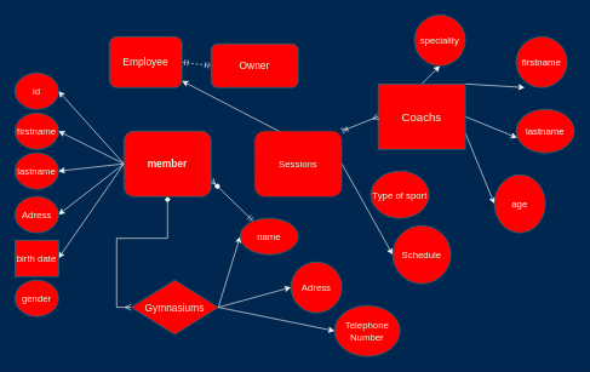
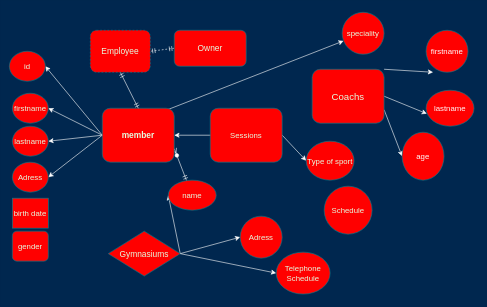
  <mxCell id="0" />
  <mxCell id="1" parent="0" />
  <mxCell id="2" style="edgeStyle=none;rounded=0;orthogonalLoop=1;jettySize=auto;html=1;exitX=0;exitY=0.5;exitDx=0;exitDy=0;entryX=1;entryY=0.5;entryDx=0;entryDy=0;labelBackgroundColor=#114B5F;fontColor=#E4FDE1;strokeColor=#FFFFFF;" parent="1" source="9" target="10" edge="1"><mxGeometry relative="1" as="geometry" /></mxCell>
  <mxCell id="3" style="edgeStyle=none;rounded=0;orthogonalLoop=1;jettySize=auto;html=1;exitX=0;exitY=0.5;exitDx=0;exitDy=0;entryX=1;entryY=0.5;entryDx=0;entryDy=0;labelBackgroundColor=#114B5F;fontColor=#E4FDE1;strokeColor=#FFFFFF;" parent="1" source="9" target="14" edge="1"><mxGeometry relative="1" as="geometry" /></mxCell>
  <mxCell id="4" style="edgeStyle=none;rounded=0;orthogonalLoop=1;jettySize=auto;html=1;exitX=0;exitY=0.5;exitDx=0;exitDy=0;entryX=1;entryY=0.5;entryDx=0;entryDy=0;labelBackgroundColor=#114B5F;fontColor=#E4FDE1;strokeColor=#FFFFFF;" parent="1" source="9" target="15" edge="1"><mxGeometry relative="1" as="geometry" /></mxCell>
  <mxCell id="5" style="edgeStyle=none;rounded=0;orthogonalLoop=1;jettySize=auto;html=1;exitX=0;exitY=0.5;exitDx=0;exitDy=0;entryX=1;entryY=0.5;entryDx=0;entryDy=0;labelBackgroundColor=#114B5F;fontColor=#E4FDE1;strokeColor=#FFFFFF;" parent="1" source="9" target="16" edge="1"><mxGeometry relative="1" as="geometry" /></mxCell>
- <mxCell id="6" style="edgeStyle=none;rounded=0;orthogonalLoop=1;jettySize=auto;html=1;exitX=0;exitY=0.5;exitDx=0;exitDy=0;entryX=1;entryY=0.5;entryDx=0;entryDy=0;labelBackgroundColor=#114B5F;fontColor=#E4FDE1;strokeColor=#FFFFFF;" parent="1" source="9" target="13" edge="1"><mxGeometry relative="1" as="geometry" /></mxCell>
- <mxCell id="7" style="edgeStyle=orthogonalEdgeStyle;rounded=0;orthogonalLoop=1;jettySize=auto;html=1;exitX=0.5;exitY=1;exitDx=0;exitDy=0;entryX=0;entryY=0.5;entryDx=0;entryDy=0;startArrow=diamond;startFill=1;endArrow=ERmany;endFill=0;labelBackgroundColor=#114B5F;fontColor=#E4FDE1;strokeColor=#FFFFFF;" parent="1" source="9" target="27" edge="1"><mxGeometry relative="1" as="geometry" /></mxCell>
+ <mxCell id="6" style="edgeStyle=none;rounded=0;orthogonalLoop=1;jettySize=auto;html=1;exitX=0;exitY=0.5;exitDx=0;exitDy=0;labelBackgroundColor=#114B5F;fontColor=#E4FDE1;strokeColor=#FFFFFF;" parent="1" source="9" target="42" edge="1"><mxGeometry relative="1" as="geometry" /></mxCell>
  <mxCell id="8" style="rounded=0;orthogonalLoop=1;jettySize=auto;html=1;exitX=1;exitY=0.75;exitDx=0;exitDy=0;startArrow=ERzeroToMany;startFill=1;endArrow=ERmandOne;endFill=0;labelBackgroundColor=#114B5F;fontColor=#E4FDE1;strokeColor=#FFFFFF;" parent="1" source="9" target="30" edge="1"><mxGeometry relative="1" as="geometry" /></mxCell>
  <mxCell id="9" value="&lt;b style=&quot;font-size: 14px;&quot;&gt;member&lt;/b&gt;" style="rounded=1;whiteSpace=wrap;html=1;strokeColor=#028090;fontColor=#E4FDE1;fillColor=#FF0000;fontSize=14;" parent="1" vertex="1"><mxGeometry x="170" y="180" width="120" height="90" as="geometry" /></mxCell>
- <mxCell id="10" value="id" style="ellipse;whiteSpace=wrap;html=1;strokeColor=#028090;fontColor=#E4FDE1;fillColor=#FF0000;fontSize=13;" parent="1" vertex="1"><mxGeometry x="20" y="100" width="60" height="50" as="geometry" /></mxCell>
+ <mxCell id="10" value="id" style="ellipse;whiteSpace=wrap;html=1;strokeColor=#028090;fontColor=#E4FDE1;fillColor=#FF0000;fontSize=13;" parent="1" vertex="1"><mxGeometry x="15" y="85" width="60" height="50" as="geometry" /></mxCell>
  <mxCell id="11" value="firstname" style="ellipse;whiteSpace=wrap;html=1;strokeColor=#028090;fontColor=#FFFFFF;fontSize=13;fillColor=#FF0000;" parent="1" vertex="1"><mxGeometry x="710" y="50" width="70" height="70" as="geometry" /></mxCell>
- <mxCell id="12" value="gender" style="ellipse;whiteSpace=wrap;html=1;strokeColor=#028090;fontColor=#E4FDE1;fillColor=#FF0000;fontSize=13;" parent="1" vertex="1"><mxGeometry x="20" y="385" width="60" height="50" as="geometry" /></mxCell>
+ <mxCell id="12" value="gender" style="whiteSpace=wrap;html=1;strokeColor=#028090;fontColor=#E4FDE1;fillColor=#FF0000;fontSize=13;rounded=1;" parent="1" vertex="1"><mxGeometry x="20" y="385" width="60" height="50" as="geometry" /></mxCell>
  <mxCell id="13" value="birth date" style="whiteSpace=wrap;html=1;strokeColor=#028090;fontColor=#E4FDE1;fillColor=#FF0000;fontSize=13;rounded=0;" parent="1" vertex="1"><mxGeometry x="20" y="330" width="60" height="50" as="geometry" /></mxCell>
  <mxCell id="14" value="firstname" style="ellipse;whiteSpace=wrap;html=1;strokeColor=#028090;fontColor=#E4FDE1;fillColor=#FF0000;fontSize=13;" parent="1" vertex="1"><mxGeometry x="20" y="155" width="60" height="50" as="geometry" /></mxCell>
  <mxCell id="15" value="lastname" style="ellipse;whiteSpace=wrap;html=1;strokeColor=#028090;fontColor=#E4FDE1;fillColor=#FF0000;fontSize=13;" parent="1" vertex="1"><mxGeometry x="20" y="210" width="60" height="50" as="geometry" /></mxCell>
  <mxCell id="16" value="Adress" style="ellipse;whiteSpace=wrap;html=1;strokeColor=#028090;fontColor=#E4FDE1;fillColor=#FF0000;fontSize=13;" parent="1" vertex="1"><mxGeometry x="20" y="270" width="60" height="50" as="geometry" /></mxCell>
- <mxCell id="17" style="edgeStyle=none;rounded=1;sketch=0;orthogonalLoop=1;jettySize=auto;html=1;exitX=0.5;exitY=0;exitDx=0;exitDy=0;entryX=0.5;entryY=1;entryDx=0;entryDy=0;startArrow=none;startFill=0;endArrow=classic;endFill=1;fillColor=#F45B69;fontColor=#E4FDE1;strokeColor=#FFFFFF;" parent="1" source="21" target="42" edge="1"><mxGeometry relative="1" as="geometry" /></mxCell>
  <mxCell id="18" style="edgeStyle=none;rounded=1;sketch=0;orthogonalLoop=1;jettySize=auto;html=1;exitX=1;exitY=0;exitDx=0;exitDy=0;entryX=0.167;entryY=1;entryDx=0;entryDy=0;entryPerimeter=0;startArrow=none;startFill=0;endArrow=classic;endFill=1;fillColor=#F45B69;fontColor=#E4FDE1;strokeColor=#FFFFFF;" parent="1" source="21" target="11" edge="1"><mxGeometry relative="1" as="geometry" /></mxCell>
  <mxCell id="19" style="edgeStyle=none;rounded=1;sketch=0;orthogonalLoop=1;jettySize=auto;html=1;exitX=1;exitY=0.5;exitDx=0;exitDy=0;entryX=0.016;entryY=0.652;entryDx=0;entryDy=0;entryPerimeter=0;startArrow=none;startFill=0;endArrow=classic;endFill=1;fillColor=#F45B69;fontColor=#E4FDE1;strokeColor=#FFFFFF;" parent="1" source="21" target="22" edge="1"><mxGeometry relative="1" as="geometry" /></mxCell>
  <mxCell id="20" style="edgeStyle=none;rounded=1;sketch=0;orthogonalLoop=1;jettySize=auto;html=1;exitX=1;exitY=0.75;exitDx=0;exitDy=0;entryX=0;entryY=0.5;entryDx=0;entryDy=0;startArrow=none;startFill=0;endArrow=classic;endFill=1;fillColor=#F45B69;fontColor=#E4FDE1;strokeColor=#FFFFFF;" parent="1" source="21" target="23" edge="1"><mxGeometry relative="1" as="geometry" /></mxCell>
- <mxCell id="21" value="Coachs" style="whiteSpace=wrap;html=1;strokeColor=#028090;fontColor=#E4FDE1;fillColor=#FF0000;fontSize=16;rounded=0;" parent="1" vertex="1"><mxGeometry x="520" y="115" width="120" height="90" as="geometry" /></mxCell>
+ <mxCell id="21" value="Coachs" style="rounded=1;whiteSpace=wrap;html=1;strokeColor=#028090;fontColor=#E4FDE1;fillColor=#FF0000;fontSize=16;" parent="1" vertex="1"><mxGeometry x="520" y="115" width="120" height="90" as="geometry" /></mxCell>
  <mxCell id="22" value="lastname" style="ellipse;whiteSpace=wrap;html=1;strokeColor=#028090;fontColor=#FFFFFF;fontSize=13;fillColor=#FF0000;" parent="1" vertex="1"><mxGeometry x="710" y="150" width="80" height="60" as="geometry" /></mxCell>
- <mxCell id="23" value="age" style="ellipse;whiteSpace=wrap;html=1;strokeColor=#028090;fontColor=#FFFFFF;fontSize=13;fillColor=#FF0000;" parent="1" vertex="1"><mxGeometry x="680" y="240" width="70" height="80" as="geometry" /></mxCell>
+ <mxCell id="23" value="age" style="ellipse;whiteSpace=wrap;html=1;strokeColor=#028090;fontColor=#FFFFFF;fontSize=13;fillColor=#FF0000;" parent="1" vertex="1"><mxGeometry x="670" y="220" width="70" height="80" as="geometry" /></mxCell>
  <mxCell id="24" style="edgeStyle=none;rounded=0;orthogonalLoop=1;jettySize=auto;html=1;exitX=1;exitY=0.5;exitDx=0;exitDy=0;entryX=0;entryY=0.5;entryDx=0;entryDy=0;labelBackgroundColor=#114B5F;fontColor=#E4FDE1;strokeColor=#FFFFFF;" parent="1" source="27" target="30" edge="1"><mxGeometry relative="1" as="geometry" /></mxCell>
  <mxCell id="25" style="edgeStyle=none;rounded=0;orthogonalLoop=1;jettySize=auto;html=1;exitX=1;exitY=0.5;exitDx=0;exitDy=0;entryX=0;entryY=0.5;entryDx=0;entryDy=0;labelBackgroundColor=#114B5F;fontColor=#E4FDE1;strokeColor=#FFFFFF;" parent="1" source="27" target="29" edge="1"><mxGeometry relative="1" as="geometry" /></mxCell>
  <mxCell id="26" style="edgeStyle=none;rounded=0;orthogonalLoop=1;jettySize=auto;html=1;exitX=1;exitY=0.5;exitDx=0;exitDy=0;entryX=0;entryY=0.5;entryDx=0;entryDy=0;labelBackgroundColor=#114B5F;fontColor=#E4FDE1;strokeColor=#FFFFFF;" parent="1" source="27" target="28" edge="1"><mxGeometry relative="1" as="geometry" /></mxCell>
  <mxCell id="27" value="Gymnasiums" style="rhombus;whiteSpace=wrap;html=1;strokeColor=#028090;fontColor=#E4FDE1;fillColor=#FF0000;fontSize=14;" parent="1" vertex="1"><mxGeometry x="180" y="385" width="120" height="75" as="geometry" /></mxCell>
- <mxCell id="28" value="Telephone Number" style="ellipse;whiteSpace=wrap;html=1;strokeColor=#028090;fontColor=#E4FDE1;fontSize=13;fillColor=#FF0000;" parent="1" vertex="1"><mxGeometry x="460" y="420" width="90" height="70" as="geometry" /></mxCell>
+ <mxCell id="28" value="Telephone Schedule" style="ellipse;whiteSpace=wrap;html=1;strokeColor=#028090;fontColor=#E4FDE1;fontSize=13;fillColor=#FF0000;" parent="1" vertex="1"><mxGeometry x="460" y="420" width="90" height="70" as="geometry" /></mxCell>
  <mxCell id="29" value="Adress" style="ellipse;whiteSpace=wrap;html=1;strokeColor=#028090;fontColor=#E4FDE1;fontSize=13;fillColor=#FF0000;" parent="1" vertex="1"><mxGeometry x="400" y="360" width="70" height="70" as="geometry" /></mxCell>
- <mxCell id="30" value="name" style="ellipse;whiteSpace=wrap;html=1;strokeColor=#028090;fontColor=#E4FDE1;fontSize=13;fillColor=#FF0000;" parent="1" vertex="1"><mxGeometry x="330" y="300" width="80" height="50" as="geometry" /></mxCell>
- <mxCell id="31" style="edgeStyle=none;rounded=0;orthogonalLoop=1;jettySize=auto;html=1;exitX=1;exitY=0.5;exitDx=0;exitDy=0;labelBackgroundColor=#114B5F;fontColor=#E4FDE1;strokeColor=#FFFFFF;" parent="1" source="34" target="38" edge="1"><mxGeometry relative="1" as="geometry" /></mxCell>
- <mxCell id="32" style="edgeStyle=none;rounded=0;orthogonalLoop=1;jettySize=auto;html=1;exitX=1;exitY=0.5;exitDx=0;exitDy=0;entryX=0;entryY=0.5;entryDx=0;entryDy=0;labelBackgroundColor=#114B5F;fontColor=#E4FDE1;strokeColor=#FFFFFF;" parent="1" source="34" target="35" edge="1"><mxGeometry relative="1" as="geometry" /></mxCell>
- <mxCell id="33" style="edgeStyle=none;rounded=1;sketch=0;orthogonalLoop=1;jettySize=auto;html=1;exitX=1;exitY=0;exitDx=0;exitDy=0;entryX=0;entryY=0.5;entryDx=0;entryDy=0;startArrow=ERoneToMany;startFill=0;endArrow=ERmany;endFill=0;fillColor=#F45B69;fontColor=#E4FDE1;strokeColor=#FFFFFF;" parent="1" source="34" target="21" edge="1"><mxGeometry relative="1" as="geometry" /></mxCell>
- <mxCell id="34" value="Sessions" style="rounded=1;whiteSpace=wrap;html=1;strokeColor=#028090;fontColor=#E4FDE1;fillColor=#FF0000;fontSize=13;dashed=1;" parent="1" vertex="1"><mxGeometry x="350" y="180" width="120" height="90" as="geometry" /></mxCell>
+ <mxCell id="30" value="name" style="ellipse;whiteSpace=wrap;html=1;strokeColor=#028090;fontColor=#E4FDE1;fontSize=13;fillColor=#FF0000;" parent="1" vertex="1"><mxGeometry x="280" y="300" width="80" height="50" as="geometry" /></mxCell>
+ <mxCell id="31" style="edgeStyle=none;rounded=0;orthogonalLoop=1;jettySize=auto;html=1;exitX=1;exitY=0.5;exitDx=0;exitDy=0;entryX=0;entryY=0.5;entryDx=0;entryDy=0;labelBackgroundColor=#114B5F;fontColor=#E4FDE1;strokeColor=#FFFFFF;" parent="1" source="34" target="36" edge="1"><mxGeometry relative="1" as="geometry" /></mxCell>
+ <mxCell id="32" style="edgeStyle=none;rounded=0;orthogonalLoop=1;jettySize=auto;html=1;exitX=1;exitY=0.5;exitDx=0;exitDy=0;labelBackgroundColor=#114B5F;fontColor=#E4FDE1;strokeColor=#FFFFFF;" parent="1" source="34" target="9" edge="1"><mxGeometry relative="1" as="geometry" /></mxCell>
+ <mxCell id="34" value="Sessions" style="rounded=1;whiteSpace=wrap;html=1;strokeColor=#028090;fontColor=#E4FDE1;fillColor=#FF0000;fontSize=13;" parent="1" vertex="1"><mxGeometry x="350" y="180" width="120" height="90" as="geometry" /></mxCell>
  <mxCell id="35" value="Schedule" style="ellipse;whiteSpace=wrap;html=1;strokeColor=#028090;fontColor=#E4FDE1;fillColor=#FF0000;fontSize=13;" parent="1" vertex="1"><mxGeometry x="540" y="310" width="80" height="80" as="geometry" /></mxCell>
  <mxCell id="36" value="Type of sport" style="ellipse;whiteSpace=wrap;html=1;strokeColor=#028090;fontColor=#E4FDE1;fillColor=#FF0000;fontSize=13;" parent="1" vertex="1"><mxGeometry x="510" y="235" width="80" height="65" as="geometry" /></mxCell>
- <mxCell id="38" value="Employee" style="rounded=1;whiteSpace=wrap;html=1;strokeColor=#028090;fontColor=#E4FDE1;fillColor=#FF0000;fontSize=14;" parent="1" vertex="1"><mxGeometry x="150" y="50" width="100" height="70" as="geometry" /></mxCell>
+ <mxCell id="37" style="rounded=0;orthogonalLoop=1;jettySize=auto;elbow=vertical;html=1;exitX=0.5;exitY=1;exitDx=0;exitDy=0;entryX=0.5;entryY=0;entryDx=0;entryDy=0;startArrow=ERmandOne;startFill=0;endArrow=ERmandOne;endFill=0;labelBackgroundColor=#114B5F;fontColor=#E4FDE1;strokeColor=#FFFFFF;" parent="1" source="38" target="9" edge="1"><mxGeometry relative="1" as="geometry" /></mxCell>
+ <mxCell id="38" value="Employee" style="rounded=1;whiteSpace=wrap;html=1;strokeColor=#028090;fontColor=#E4FDE1;fillColor=#FF0000;fontSize=14;dashed=1;" parent="1" vertex="1"><mxGeometry x="150" y="50" width="100" height="70" as="geometry" /></mxCell>
  <mxCell id="39" style="edgeStyle=none;rounded=0;orthogonalLoop=1;jettySize=auto;html=1;exitX=0;exitY=0.5;exitDx=0;exitDy=0;entryX=1;entryY=0.5;entryDx=0;entryDy=0;startArrow=ERmandOne;startFill=0;endArrow=ERmandOne;endFill=0;labelBackgroundColor=#114B5F;fontColor=#E4FDE1;strokeColor=#FFFFFF;dashed=1;" parent="1" source="40" target="38" edge="1"><mxGeometry relative="1" as="geometry" /></mxCell>
- <mxCell id="40" value="Owner" style="rounded=1;whiteSpace=wrap;html=1;strokeColor=#028090;fontColor=#E4FDE1;fillColor=#FF0000;fontSize=14;" parent="1" vertex="1"><mxGeometry x="290" y="60" width="120" height="60" as="geometry" /></mxCell>
+ <mxCell id="40" value="Owner" style="rounded=1;whiteSpace=wrap;html=1;strokeColor=#028090;fontColor=#E4FDE1;fillColor=#FF0000;fontSize=14;" parent="1" vertex="1"><mxGeometry x="290" y="50" width="120" height="60" as="geometry" /></mxCell>
  <mxCell id="41" style="edgeStyle=none;rounded=0;orthogonalLoop=1;jettySize=auto;html=1;exitX=0.5;exitY=1;exitDx=0;exitDy=0;startArrow=ERzeroToMany;startFill=1;endArrow=ERmandOne;endFill=0;labelBackgroundColor=#114B5F;strokeColor=#028090;fontColor=#E4FDE1;" parent="1" source="30" target="30" edge="1"><mxGeometry relative="1" as="geometry" /></mxCell>
  <mxCell id="42" value="speciality" style="ellipse;whiteSpace=wrap;html=1;strokeColor=#028090;fontColor=#E4FDE1;fillColor=#FF0000;fontSize=13;" parent="1" vertex="1"><mxGeometry x="570" y="20" width="70" height="70" as="geometry" /></mxCell>
